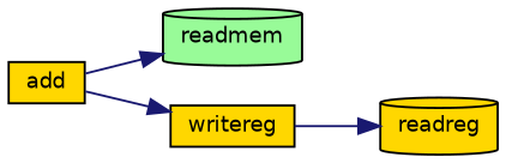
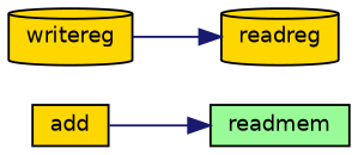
  digraph {
    rankdir=LR
    node [color=black fillcolor=gold fontname=Helvetica fontsize=10 shape=box style=filled]
    edge [color=midnightblue fontname=Helvetica fontsize=10 labelfontname=Helvetica labelfontsize=10 style=solid]
    n1 [fontcolor=black height=0.2 label=add width=0.4]
-   n2 [fillcolor=palegreen height=0.2 label=readmem shape=cylinder width=0.4]
-   n3 [height=0.2 label=writereg width=0.4]
+   n2 [fillcolor=palegreen height=0.2 label=readmem width=0.4]
+   n3 [height=0.2 label=writereg shape=cylinder width=0.4]
    n4 [height=0.2 label=readreg shape=cylinder width=0.4]
    n1 -> n2
-   n1 -> n3
    n3 -> n4
  }
